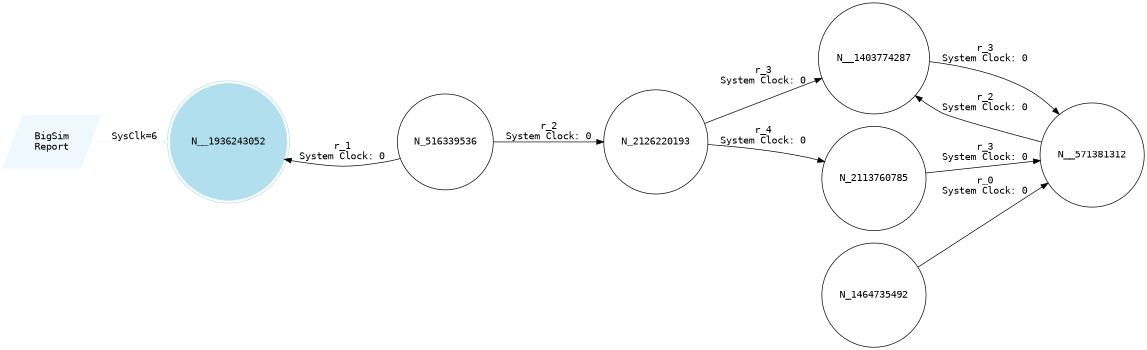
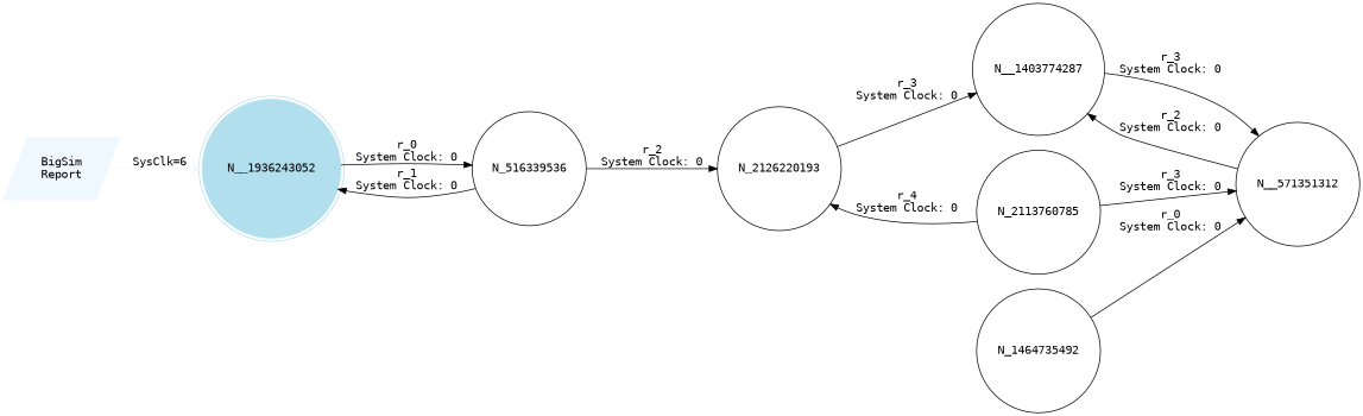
  digraph {
    fontname="DejaVu Sans Mono"
    rankdir=LR
    node [fontname="DejaVu Sans Mono" shape=circle]
    edge [fontname="DejaVu Sans Mono"]
    n1 [color=aliceblue label="BigSim\nReport" shape=parallelogram style=filled]
    n2 [color=lightblue2 label=N__1936243052 shape=doublecircle style=filled]
    n3 [label=N_516339536]
    n4 [label=N_2126220193]
    n5 [label=N__1403774287]
    n6 [label=N_2113760785]
-   n7 [label=N__571381312]
+   n7 [label=N__571351312]
    n8 [label=N_1464735492]
    n1 -> n2 [color=aliceblue label="SysClk=6"]
+   n2 -> n3 [label="r_0\nSystem Clock: 0"]
    n3 -> n2 [label="r_1\nSystem Clock: 0"]
    n3 -> n4 [label="r_2\nSystem Clock: 0"]
    n4 -> n5 [label="r_3\nSystem Clock: 0"]
-   n4 -> n6 [label="r_4\nSystem Clock: 0"]
+   n6 -> n4 [label="r_4\nSystem Clock: 0"]
    n5 -> n7 [label="r_3\nSystem Clock: 0"]
    n6 -> n7 [label="r_3\nSystem Clock: 0"]
    n7 -> n5 [label="r_2\nSystem Clock: 0"]
    n8 -> n7 [label="r_0\nSystem Clock: 0"]
  }
